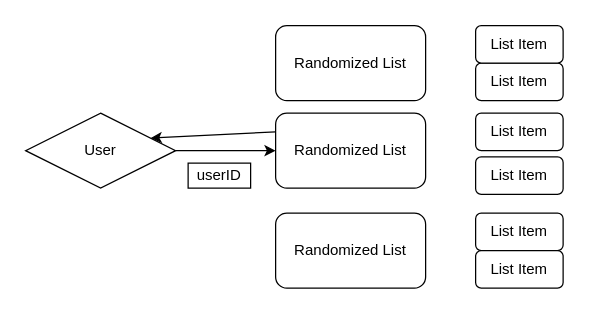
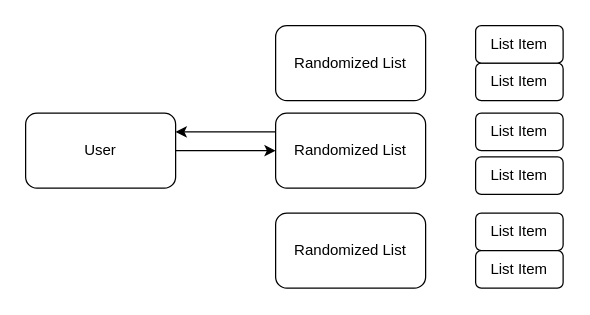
  <mxCell id="0" />
  <mxCell id="1" parent="0" />
  <mxCell id="2" style="edgeStyle=none;html=1;exitX=1;exitY=0.5;exitDx=0;exitDy=0;entryX=0;entryY=0.5;entryDx=0;entryDy=0;" edge="1" parent="1" source="3" target="5"><mxGeometry relative="1" as="geometry" /></mxCell>
- <mxCell id="3" value="User" style="rhombus;whiteSpace=wrap;html=1;" vertex="1" parent="1"><mxGeometry x="20" y="90" width="120" height="60" as="geometry" /></mxCell>
+ <mxCell id="3" value="User" style="rounded=1;whiteSpace=wrap;html=1;" vertex="1" parent="1"><mxGeometry x="20" y="90" width="120" height="60" as="geometry" /></mxCell>
  <mxCell id="4" style="edgeStyle=none;html=1;exitX=0;exitY=0.25;exitDx=0;exitDy=0;entryX=1;entryY=0.25;entryDx=0;entryDy=0;" edge="1" parent="1" source="5" target="3"><mxGeometry relative="1" as="geometry" /></mxCell>
  <mxCell id="5" value="Randomized List" style="rounded=1;whiteSpace=wrap;html=1;" vertex="1" parent="1"><mxGeometry x="220" y="90" width="120" height="60" as="geometry" /></mxCell>
- <mxCell id="6" value="userID" style="rounded=0;whiteSpace=wrap;html=1;" vertex="1" parent="1"><mxGeometry x="150" y="130" width="50" height="20" as="geometry" /></mxCell>
  <mxCell id="7" value="List Item" style="rounded=1;whiteSpace=wrap;html=1;" vertex="1" parent="1"><mxGeometry x="380" y="125" width="70" height="30" as="geometry" /></mxCell>
  <mxCell id="8" value="Randomized List" style="rounded=1;whiteSpace=wrap;html=1;" vertex="1" parent="1"><mxGeometry x="220" y="170" width="120" height="60" as="geometry" /></mxCell>
  <mxCell id="9" value="Randomized List" style="rounded=1;whiteSpace=wrap;html=1;" vertex="1" parent="1"><mxGeometry x="220" y="20" width="120" height="60" as="geometry" /></mxCell>
  <mxCell id="10" value="List Item" style="rounded=1;whiteSpace=wrap;html=1;" vertex="1" parent="1"><mxGeometry x="380" y="170" width="70" height="30" as="geometry" /></mxCell>
  <mxCell id="11" value="List Item" style="rounded=1;whiteSpace=wrap;html=1;" vertex="1" parent="1"><mxGeometry x="380" y="200" width="70" height="30" as="geometry" /></mxCell>
  <mxCell id="12" value="List Item" style="rounded=1;whiteSpace=wrap;html=1;" vertex="1" parent="1"><mxGeometry x="380" y="90" width="70" height="30" as="geometry" /></mxCell>
  <mxCell id="13" value="List Item" style="rounded=1;whiteSpace=wrap;html=1;" vertex="1" parent="1"><mxGeometry x="380" y="50" width="70" height="30" as="geometry" /></mxCell>
  <mxCell id="14" value="List Item" style="rounded=1;whiteSpace=wrap;html=1;" vertex="1" parent="1"><mxGeometry x="380" y="20" width="70" height="30" as="geometry" /></mxCell>
